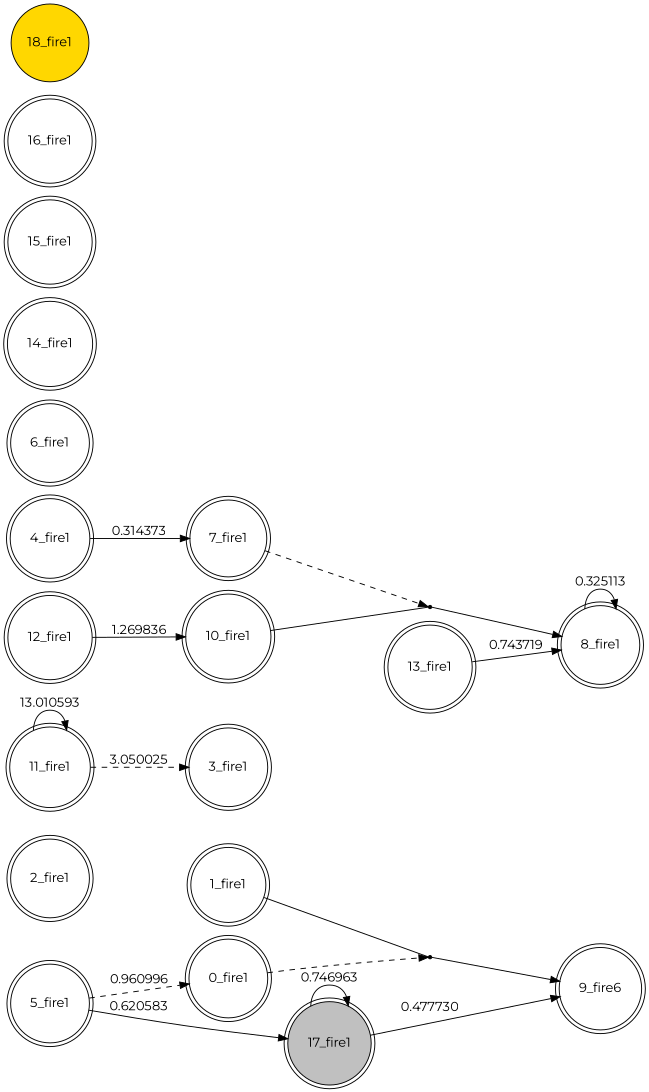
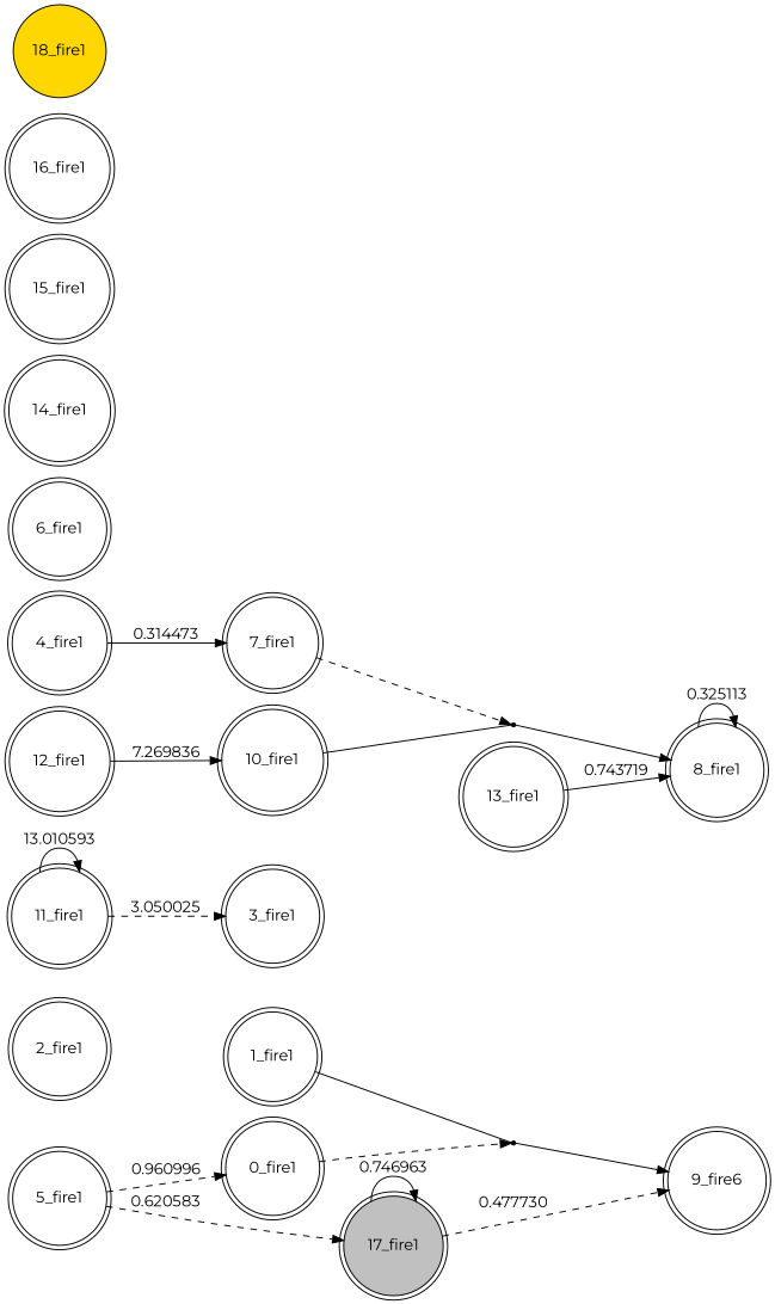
  digraph {
    fontname=Montserrat
    rankdir=LR
    node [fontname=Montserrat shape=doublecircle]
    edge [fontname=Montserrat]
    n1 [label="0_fire1"]
    20 [shape=point]
    n3 [label="9_fire6"]
    n4 [label="1_fire1"]
    n5 [label="2_fire1"]
    n6 [label="3_fire1"]
    n7 [label="4_fire1"]
    n8 [label="7_fire1"]
    19 [shape=point]
    n10 [label="5_fire1"]
    n11 [fillcolor=gray label="17_fire1" style=filled]
    n12 [label="6_fire1"]
    n13 [label="8_fire1"]
    n14 [label="10_fire1"]
    n15 [label="11_fire1"]
    n16 [label="12_fire1"]
    n17 [label="13_fire1"]
    n18 [label="14_fire1"]
    n19 [label="15_fire1"]
    n20 [label="16_fire1"]
    n21 [fillcolor=gold label="18_fire1" shape=circle style=filled]
    n1 -> 20 [style=dashed]
    20 -> n3
    n4 -> 20 [dir=none]
-   n7 -> n8 [label=0.314373]
+   n7 -> n8 [label=0.314473]
    n8 -> 19 [style=dashed]
    19 -> n13
    n10 -> n1 [label=0.960996 style=dashed]
-   n10 -> n11 [label=0.620583]
-   n11 -> n3 [label=0.477730]
+   n10 -> n11 [label=0.620583 style=dashed]
+   n11 -> n3 [label=0.477730 style=dashed]
    n11 -> n11 [label=0.746963]
    n13 -> n13 [label=0.325113]
    n14 -> 19 [dir=none]
    n15 -> n6 [label=3.050025 style=dashed]
    n15 -> n15 [label=13.010593]
-   n16 -> n14 [label=1.269836]
+   n16 -> n14 [label=7.269836]
    n17 -> n13 [label=0.743719]
  }
